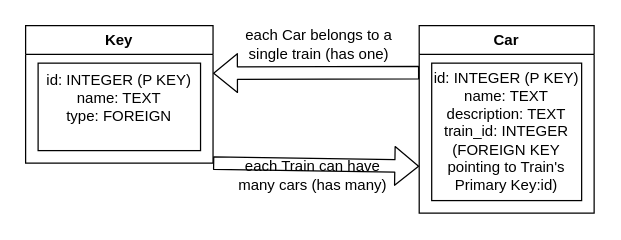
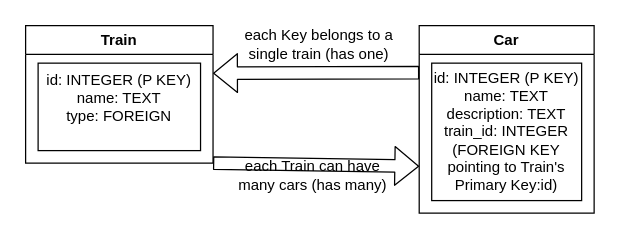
  <mxCell id="0" />
  <mxCell id="1" parent="0" />
- <mxCell id="2" value="Key" style="swimlane;whiteSpace=wrap;html=1;" vertex="1" parent="1"><mxGeometry x="20" y="20" width="150" height="110" as="geometry" /></mxCell>
+ <mxCell id="2" value="Train" style="swimlane;whiteSpace=wrap;html=1;" vertex="1" parent="1"><mxGeometry x="20" y="20" width="150" height="110" as="geometry" /></mxCell>
  <mxCell id="3" value="id: INTEGER (P KEY)&lt;br&gt;name: TEXT&lt;br&gt;type: FOREIGN&lt;br&gt;&lt;br&gt;" style="whiteSpace=wrap;html=1;" vertex="1" parent="2"><mxGeometry x="10" y="30" width="130" height="70" as="geometry" /></mxCell>
  <mxCell id="4" value="Car" style="swimlane;whiteSpace=wrap;html=1;" vertex="1" parent="1"><mxGeometry x="335" y="20" width="140" height="150" as="geometry" /></mxCell>
  <mxCell id="5" value="id: INTEGER (P KEY)&lt;br&gt;name: TEXT&lt;br&gt;description: TEXT&lt;br&gt;train_id: INTEGER&lt;br&gt;(FOREIGN KEY pointing to Train's Primary Key:id)" style="rounded=0;whiteSpace=wrap;html=1;" vertex="1" parent="4"><mxGeometry x="10" y="30" width="120" height="110" as="geometry" /></mxCell>
  <mxCell id="6" value="" style="shape=flexArrow;endArrow=classic;html=1;exitX=0;exitY=0.25;exitDx=0;exitDy=0;" edge="1" parent="1" source="4"><mxGeometry width="50" height="50" relative="1" as="geometry"><mxPoint x="220" y="110" as="sourcePoint" /><mxPoint x="170" y="58" as="targetPoint" /></mxGeometry></mxCell>
  <mxCell id="7" value="" style="shape=flexArrow;endArrow=classic;html=1;entryX=0;entryY=0.75;entryDx=0;entryDy=0;exitX=1;exitY=1;exitDx=0;exitDy=0;" edge="1" parent="1" source="2" target="4"><mxGeometry width="50" height="50" relative="1" as="geometry"><mxPoint x="170" y="110" as="sourcePoint" /><mxPoint x="270" y="60" as="targetPoint" /></mxGeometry></mxCell>
  <mxCell id="8" value="each Train can have many cars (has many)" style="text;html=1;strokeColor=none;fillColor=none;align=center;verticalAlign=middle;whiteSpace=wrap;rounded=0;" vertex="1" parent="1"><mxGeometry x="180" y="125" width="140" height="30" as="geometry" /></mxCell>
- <mxCell id="9" value="each Car belongs to a &lt;br&gt;single train (has one)" style="text;html=1;strokeColor=none;fillColor=none;align=center;verticalAlign=middle;whiteSpace=wrap;rounded=0;" vertex="1" parent="1"><mxGeometry x="170" y="20" width="170" height="30" as="geometry" /></mxCell>
+ <mxCell id="9" value="each Key belongs to a &lt;br&gt;single train (has one)" style="text;html=1;strokeColor=none;fillColor=none;align=center;verticalAlign=middle;whiteSpace=wrap;rounded=0;" vertex="1" parent="1"><mxGeometry x="170" y="20" width="170" height="30" as="geometry" /></mxCell>
